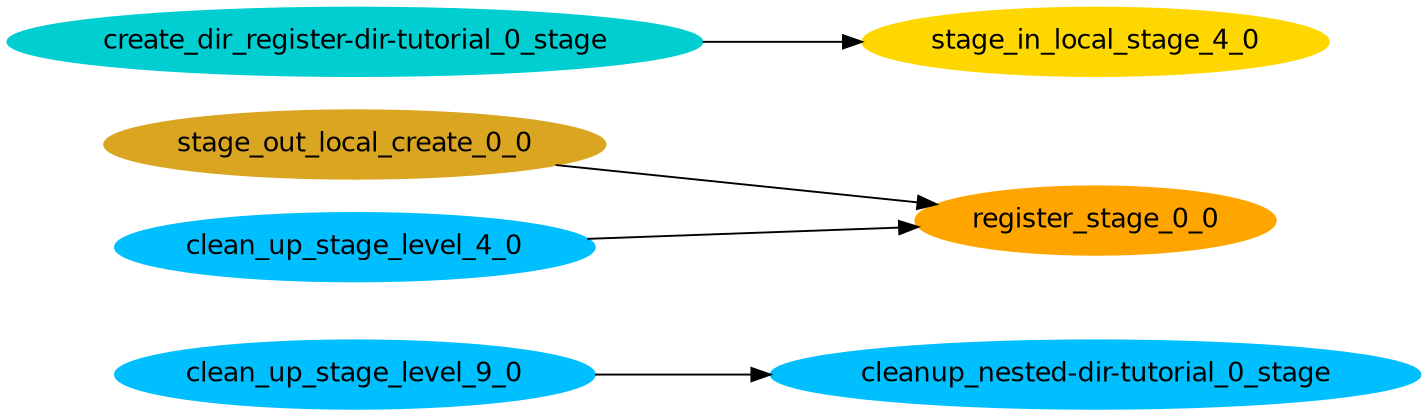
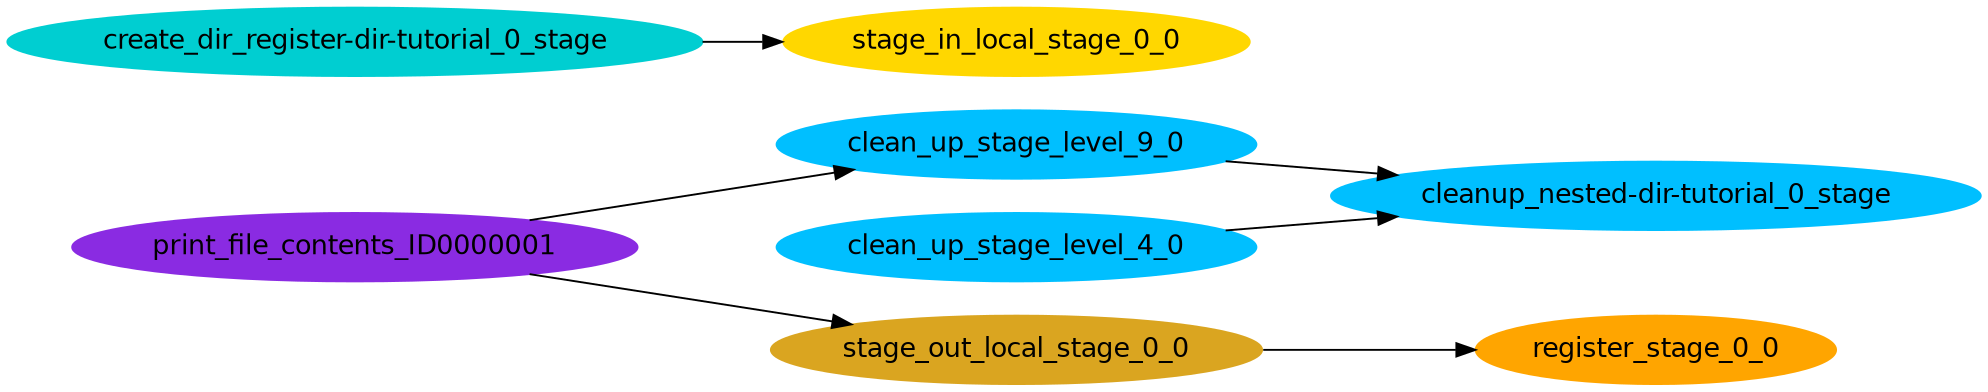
  digraph {
    fontname="DejaVu Sans"
    rankdir=LR
    node [color=deepskyblue fontname="DejaVu Sans" shape=ellipse style=filled]
    edge [arrowhead=normal arrowsize=1.0 fontname="DejaVu Sans"]
    n1 [label="cleanup_nested-dir-tutorial_0_stage"]
+   n2 [color=blueviolet label=print_file_contents_ID0000001]
    n3 [label=clean_up_stage_level_9_0]
-   n4 [color=goldenrod label=stage_out_local_create_0_0]
+   n4 [color=goldenrod label=stage_out_local_stage_0_0]
    n5 [color=orange label=register_stage_0_0]
    n6 [label=clean_up_stage_level_4_0]
    n7 [color=darkturquoise label="create_dir_register-dir-tutorial_0_stage"]
-   n8 [color=gold label=stage_in_local_stage_4_0]
+   n8 [color=gold label=stage_in_local_stage_0_0]
+   n2 -> n3
+   n2 -> n4
    n3 -> n1
    n4 -> n5
-   n6 -> n5
+   n6 -> n1
    n7 -> n8
  }
